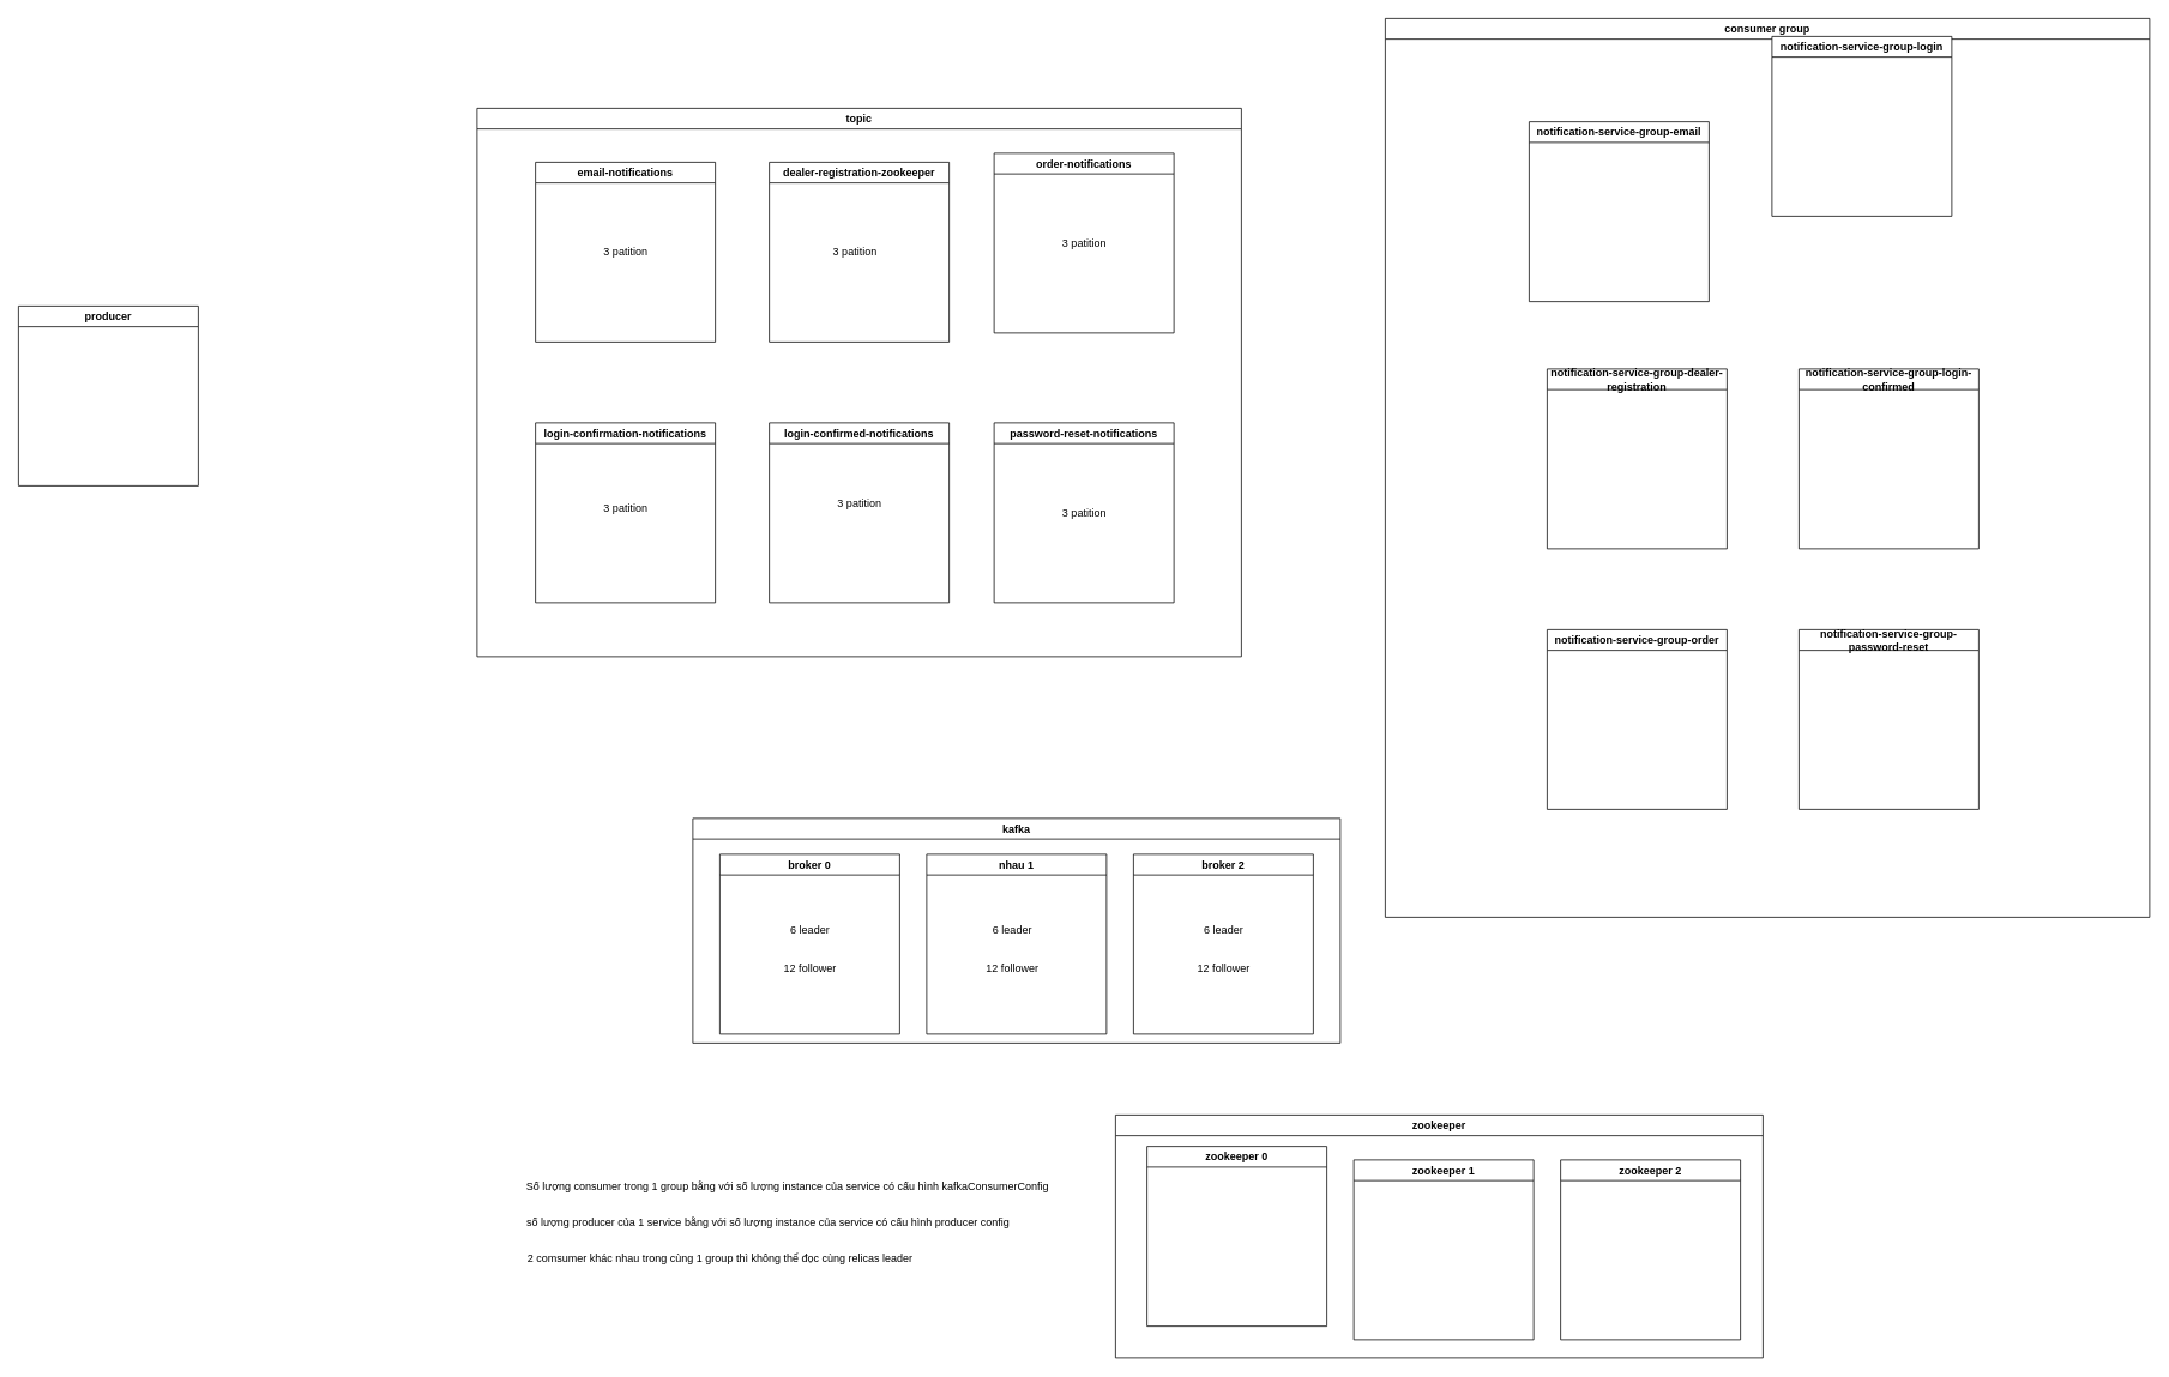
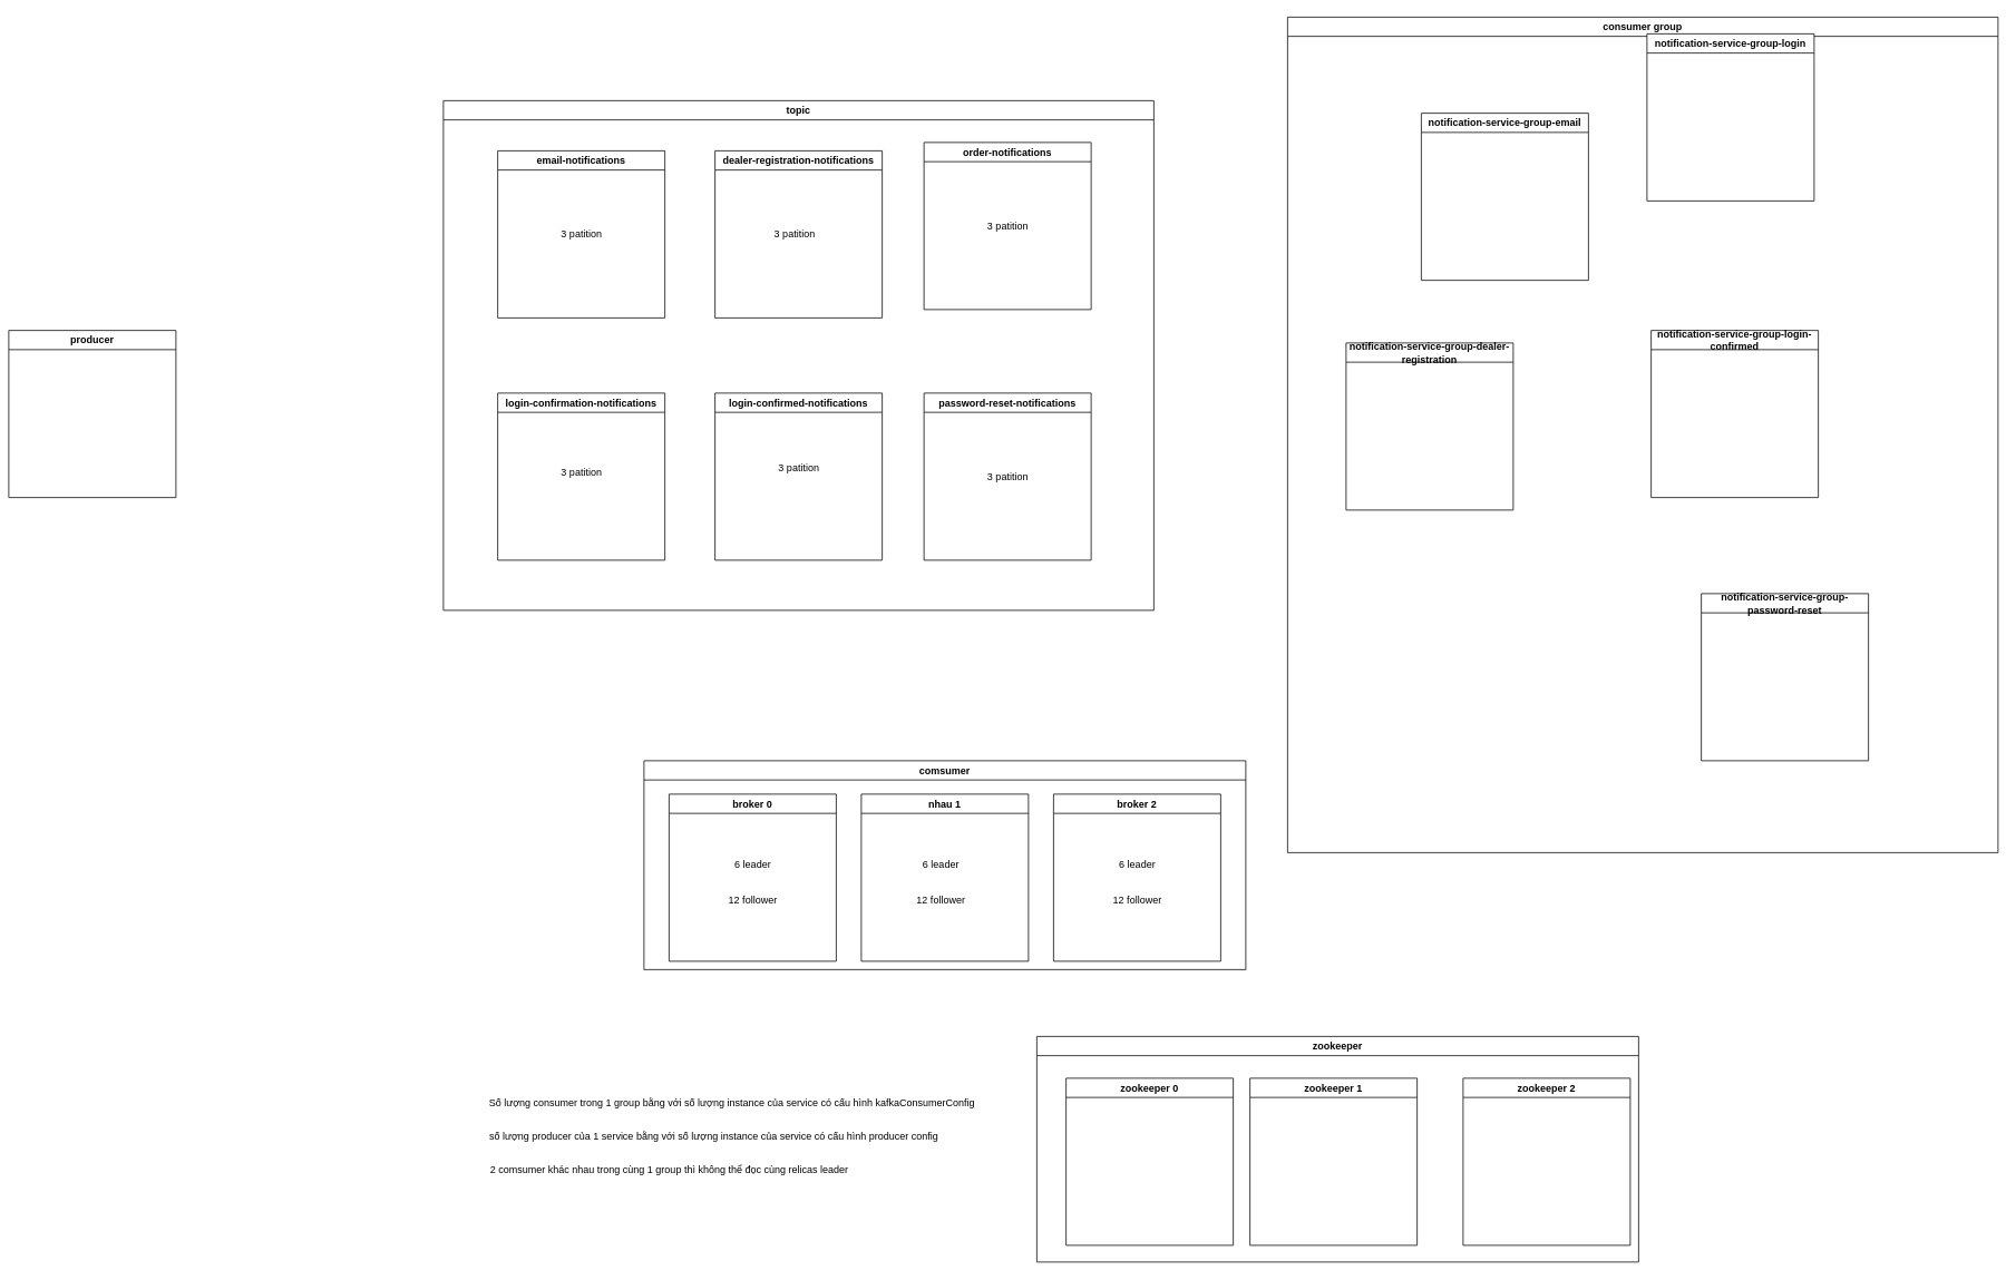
  <mxCell id="0" />
  <mxCell id="1" parent="0" />
  <mxCell id="2" value="2 comsumer khác nhau trong cùng 1 group thì không thể đọc cùng relicas leader" style="text;html=1;align=center;verticalAlign=middle;resizable=0;points=[];autosize=1;strokeColor=none;fillColor=none;" parent="1" vertex="1"><mxGeometry x="575" y="1385" width="450" height="30" as="geometry" /></mxCell>
  <mxCell id="3" value="consumer group" style="swimlane;whiteSpace=wrap;html=1;" parent="1" vertex="1"><mxGeometry x="1540" y="20" width="850" height="1000" as="geometry" /></mxCell>
  <mxCell id="4" value="notification-service-group-email" style="swimlane;whiteSpace=wrap;html=1;" parent="3" vertex="1"><mxGeometry x="160" y="115" width="200" height="200" as="geometry" /></mxCell>
- <mxCell id="5" value="notification-service-group-dealer-registration" style="swimlane;whiteSpace=wrap;html=1;startSize=23;" parent="3" vertex="1"><mxGeometry x="180" y="390" width="200" height="200" as="geometry" /></mxCell>
- <mxCell id="6" value="notification-service-group-password-reset" style="swimlane;whiteSpace=wrap;html=1;startSize=23;" parent="3" vertex="1"><mxGeometry x="460" y="680" width="200" height="200" as="geometry" /></mxCell>
- <mxCell id="7" value="notification-service-group-login-confirmed" style="swimlane;whiteSpace=wrap;html=1;startSize=23;" parent="3" vertex="1"><mxGeometry x="460" y="390" width="200" height="200" as="geometry" /></mxCell>
+ <mxCell id="5" value="notification-service-group-dealer-registration" style="swimlane;whiteSpace=wrap;html=1;startSize=23;" parent="3" vertex="1"><mxGeometry x="70" y="390" width="200" height="200" as="geometry" /></mxCell>
+ <mxCell id="6" value="notification-service-group-password-reset" style="swimlane;whiteSpace=wrap;html=1;startSize=23;" parent="3" vertex="1"><mxGeometry x="495" y="690" width="200" height="200" as="geometry" /></mxCell>
+ <mxCell id="7" value="notification-service-group-login-confirmed" style="swimlane;whiteSpace=wrap;html=1;startSize=23;" parent="3" vertex="1"><mxGeometry x="435" y="375" width="200" height="200" as="geometry" /></mxCell>
  <mxCell id="8" value="notification-service-group-login" style="swimlane;whiteSpace=wrap;html=1;startSize=23;" parent="3" vertex="1"><mxGeometry x="430" y="20" width="200" height="200" as="geometry" /></mxCell>
- <mxCell id="9" value="notification-service-group-order" style="swimlane;whiteSpace=wrap;html=1;startSize=23;" parent="3" vertex="1"><mxGeometry x="180" y="680" width="200" height="200" as="geometry" /></mxCell>
  <mxCell id="10" value="topic" style="swimlane;whiteSpace=wrap;html=1;" parent="1" vertex="1"><mxGeometry x="530" y="120" width="850" height="610" as="geometry" /></mxCell>
  <mxCell id="11" value="email-notifications" style="swimlane;whiteSpace=wrap;html=1;" parent="10" vertex="1"><mxGeometry x="65" y="60" width="200" height="200" as="geometry" /></mxCell>
  <mxCell id="12" value="3 patition" style="text;html=1;align=center;verticalAlign=middle;resizable=0;points=[];autosize=1;strokeColor=none;fillColor=none;" parent="11" vertex="1"><mxGeometry x="65" y="85" width="70" height="30" as="geometry" /></mxCell>
- <mxCell id="13" value="dealer-registration-zookeeper" style="swimlane;whiteSpace=wrap;html=1;" parent="10" vertex="1"><mxGeometry x="325" y="60" width="200" height="200" as="geometry" /></mxCell>
+ <mxCell id="13" value="dealer-registration-notifications" style="swimlane;whiteSpace=wrap;html=1;" parent="10" vertex="1"><mxGeometry x="325" y="60" width="200" height="200" as="geometry" /></mxCell>
  <mxCell id="14" value="3 patition" style="text;html=1;align=center;verticalAlign=middle;resizable=0;points=[];autosize=1;strokeColor=none;fillColor=none;" parent="13" vertex="1"><mxGeometry x="60" y="85" width="70" height="30" as="geometry" /></mxCell>
  <mxCell id="15" value="password-reset-notifications" style="swimlane;whiteSpace=wrap;html=1;" parent="10" vertex="1"><mxGeometry x="575" y="350" width="200" height="200" as="geometry" /></mxCell>
  <mxCell id="16" value="3 patition" style="text;html=1;align=center;verticalAlign=middle;resizable=0;points=[];autosize=1;strokeColor=none;fillColor=none;" parent="15" vertex="1"><mxGeometry x="65" y="85" width="70" height="30" as="geometry" /></mxCell>
  <mxCell id="17" value="order-notifications" style="swimlane;whiteSpace=wrap;html=1;" parent="10" vertex="1"><mxGeometry x="575" y="50" width="200" height="200" as="geometry" /></mxCell>
  <mxCell id="18" value="3 patition" style="text;html=1;align=center;verticalAlign=middle;resizable=0;points=[];autosize=1;strokeColor=none;fillColor=none;" parent="17" vertex="1"><mxGeometry x="65" y="85" width="70" height="30" as="geometry" /></mxCell>
  <mxCell id="19" value="login-confirmed-notifications" style="swimlane;whiteSpace=wrap;html=1;" parent="10" vertex="1"><mxGeometry x="325" y="350" width="200" height="200" as="geometry" /></mxCell>
  <mxCell id="20" value="3 patition" style="text;html=1;align=center;verticalAlign=middle;resizable=0;points=[];autosize=1;strokeColor=none;fillColor=none;" parent="19" vertex="1"><mxGeometry x="65" y="75" width="70" height="30" as="geometry" /></mxCell>
  <mxCell id="21" value="login-confirmation-notifications" style="swimlane;whiteSpace=wrap;html=1;" parent="10" vertex="1"><mxGeometry x="65" y="350" width="200" height="200" as="geometry" /></mxCell>
  <mxCell id="22" value="3 patition" style="text;html=1;align=center;verticalAlign=middle;resizable=0;points=[];autosize=1;strokeColor=none;fillColor=none;" parent="21" vertex="1"><mxGeometry x="65" y="80" width="70" height="30" as="geometry" /></mxCell>
- <mxCell id="23" value="kafka" style="swimlane;whiteSpace=wrap;html=1;" parent="1" vertex="1"><mxGeometry x="770" y="910" width="720" height="250" as="geometry" /></mxCell>
+ <mxCell id="23" value="comsumer" style="swimlane;whiteSpace=wrap;html=1;" parent="1" vertex="1"><mxGeometry x="770" y="910" width="720" height="250" as="geometry" /></mxCell>
  <mxCell id="24" value="broker 0" style="swimlane;whiteSpace=wrap;html=1;" parent="23" vertex="1"><mxGeometry x="30" y="40" width="200" height="200" as="geometry" /></mxCell>
  <mxCell id="25" value="6 leader" style="text;html=1;align=center;verticalAlign=middle;resizable=0;points=[];autosize=1;strokeColor=none;fillColor=none;" parent="24" vertex="1"><mxGeometry x="65" y="70" width="70" height="30" as="geometry" /></mxCell>
  <mxCell id="26" value="12 follower" style="text;html=1;align=center;verticalAlign=middle;resizable=0;points=[];autosize=1;strokeColor=none;fillColor=none;" parent="24" vertex="1"><mxGeometry x="60" y="112" width="80" height="30" as="geometry" /></mxCell>
  <mxCell id="27" value="nhau 1" style="swimlane;whiteSpace=wrap;html=1;" parent="23" vertex="1"><mxGeometry x="260" y="40" width="200" height="200" as="geometry" /></mxCell>
  <mxCell id="28" value="6 leader" style="text;html=1;align=center;verticalAlign=middle;resizable=0;points=[];autosize=1;strokeColor=none;fillColor=none;" parent="27" vertex="1"><mxGeometry x="60" y="70" width="70" height="30" as="geometry" /></mxCell>
  <mxCell id="29" value="12 follower" style="text;html=1;align=center;verticalAlign=middle;resizable=0;points=[];autosize=1;strokeColor=none;fillColor=none;" parent="27" vertex="1"><mxGeometry x="55" y="112" width="80" height="30" as="geometry" /></mxCell>
  <mxCell id="30" value="broker 2" style="swimlane;whiteSpace=wrap;html=1;" parent="23" vertex="1"><mxGeometry x="490" y="40" width="200" height="200" as="geometry" /></mxCell>
  <mxCell id="31" value="6 leader" style="text;html=1;align=center;verticalAlign=middle;resizable=0;points=[];autosize=1;strokeColor=none;fillColor=none;" parent="30" vertex="1"><mxGeometry x="65" y="70" width="70" height="30" as="geometry" /></mxCell>
  <mxCell id="32" value="12 follower" style="text;html=1;align=center;verticalAlign=middle;resizable=0;points=[];autosize=1;strokeColor=none;fillColor=none;" parent="30" vertex="1"><mxGeometry x="60" y="112" width="80" height="30" as="geometry" /></mxCell>
  <mxCell id="33" value="zookeeper" style="swimlane;whiteSpace=wrap;html=1;" parent="1" vertex="1"><mxGeometry x="1240" y="1240" width="720" height="270" as="geometry" /></mxCell>
- <mxCell id="34" value="zookeeper 0" style="swimlane;whiteSpace=wrap;html=1;" parent="33" vertex="1"><mxGeometry x="35" y="35" width="200" height="200" as="geometry" /></mxCell>
- <mxCell id="35" value="&lt;span style=&quot;color: rgb(0, 0, 0);&quot;&gt;zookeeper 1&lt;/span&gt;" style="swimlane;whiteSpace=wrap;html=1;" parent="33" vertex="1"><mxGeometry x="265" y="50" width="200" height="200" as="geometry" /></mxCell>
- <mxCell id="36" value="&lt;span style=&quot;color: rgb(0, 0, 0);&quot;&gt;zookeeper 2&lt;/span&gt;" style="swimlane;whiteSpace=wrap;html=1;" parent="33" vertex="1"><mxGeometry x="495" y="50" width="200" height="200" as="geometry" /></mxCell>
- <mxCell id="37" value="producer" style="swimlane;whiteSpace=wrap;html=1;" parent="1" vertex="1"><mxGeometry x="20" y="340" width="200" height="200" as="geometry" /></mxCell>
+ <mxCell id="34" value="zookeeper 0" style="swimlane;whiteSpace=wrap;html=1;" parent="33" vertex="1"><mxGeometry x="35" y="50" width="200" height="200" as="geometry" /></mxCell>
+ <mxCell id="35" value="&lt;span style=&quot;color: rgb(0, 0, 0);&quot;&gt;zookeeper 1&lt;/span&gt;" style="swimlane;whiteSpace=wrap;html=1;" parent="33" vertex="1"><mxGeometry x="255" y="50" width="200" height="200" as="geometry" /></mxCell>
+ <mxCell id="36" value="&lt;span style=&quot;color: rgb(0, 0, 0);&quot;&gt;zookeeper 2&lt;/span&gt;" style="swimlane;whiteSpace=wrap;html=1;" parent="33" vertex="1"><mxGeometry x="510" y="50" width="200" height="200" as="geometry" /></mxCell>
+ <mxCell id="37" value="producer" style="swimlane;whiteSpace=wrap;html=1;" parent="1" vertex="1"><mxGeometry x="10" y="395" width="200" height="200" as="geometry" /></mxCell>
  <mxCell id="38" value="số lượng producer của 1 service bằng với số lượng instance của service có cấu hình producer config&amp;nbsp;" style="text;html=1;align=center;verticalAlign=middle;resizable=0;points=[];autosize=1;strokeColor=none;fillColor=none;" parent="1" vertex="1"><mxGeometry x="575" y="1345" width="560" height="30" as="geometry" /></mxCell>
  <mxCell id="39" value="Số lượng consumer trong 1 group bằng với số lượng instance của service có cấu hình kafkaConsumerConfig" style="text;html=1;align=center;verticalAlign=middle;resizable=0;points=[];autosize=1;strokeColor=none;fillColor=none;" parent="1" vertex="1"><mxGeometry x="575" y="1305" width="600" height="30" as="geometry" /></mxCell>
